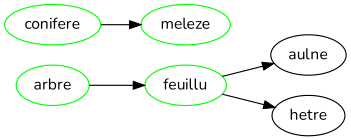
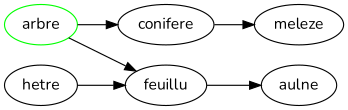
  digraph {
    fontname=Nunito
    rankdir=LR
    node [color=green fontname=Nunito]
    edge [fontname=Nunito]
    arbre
-   conifere
-   feuillu
-   meleze
+   conifere [color=black]
+   feuillu [color=black]
+   meleze [color=black]
    aulne [color=black]
    hetre [color=black]
+   arbre -> conifere
    arbre -> feuillu
    conifere -> meleze
    feuillu -> aulne
-   feuillu -> hetre
+   hetre -> feuillu
  }
